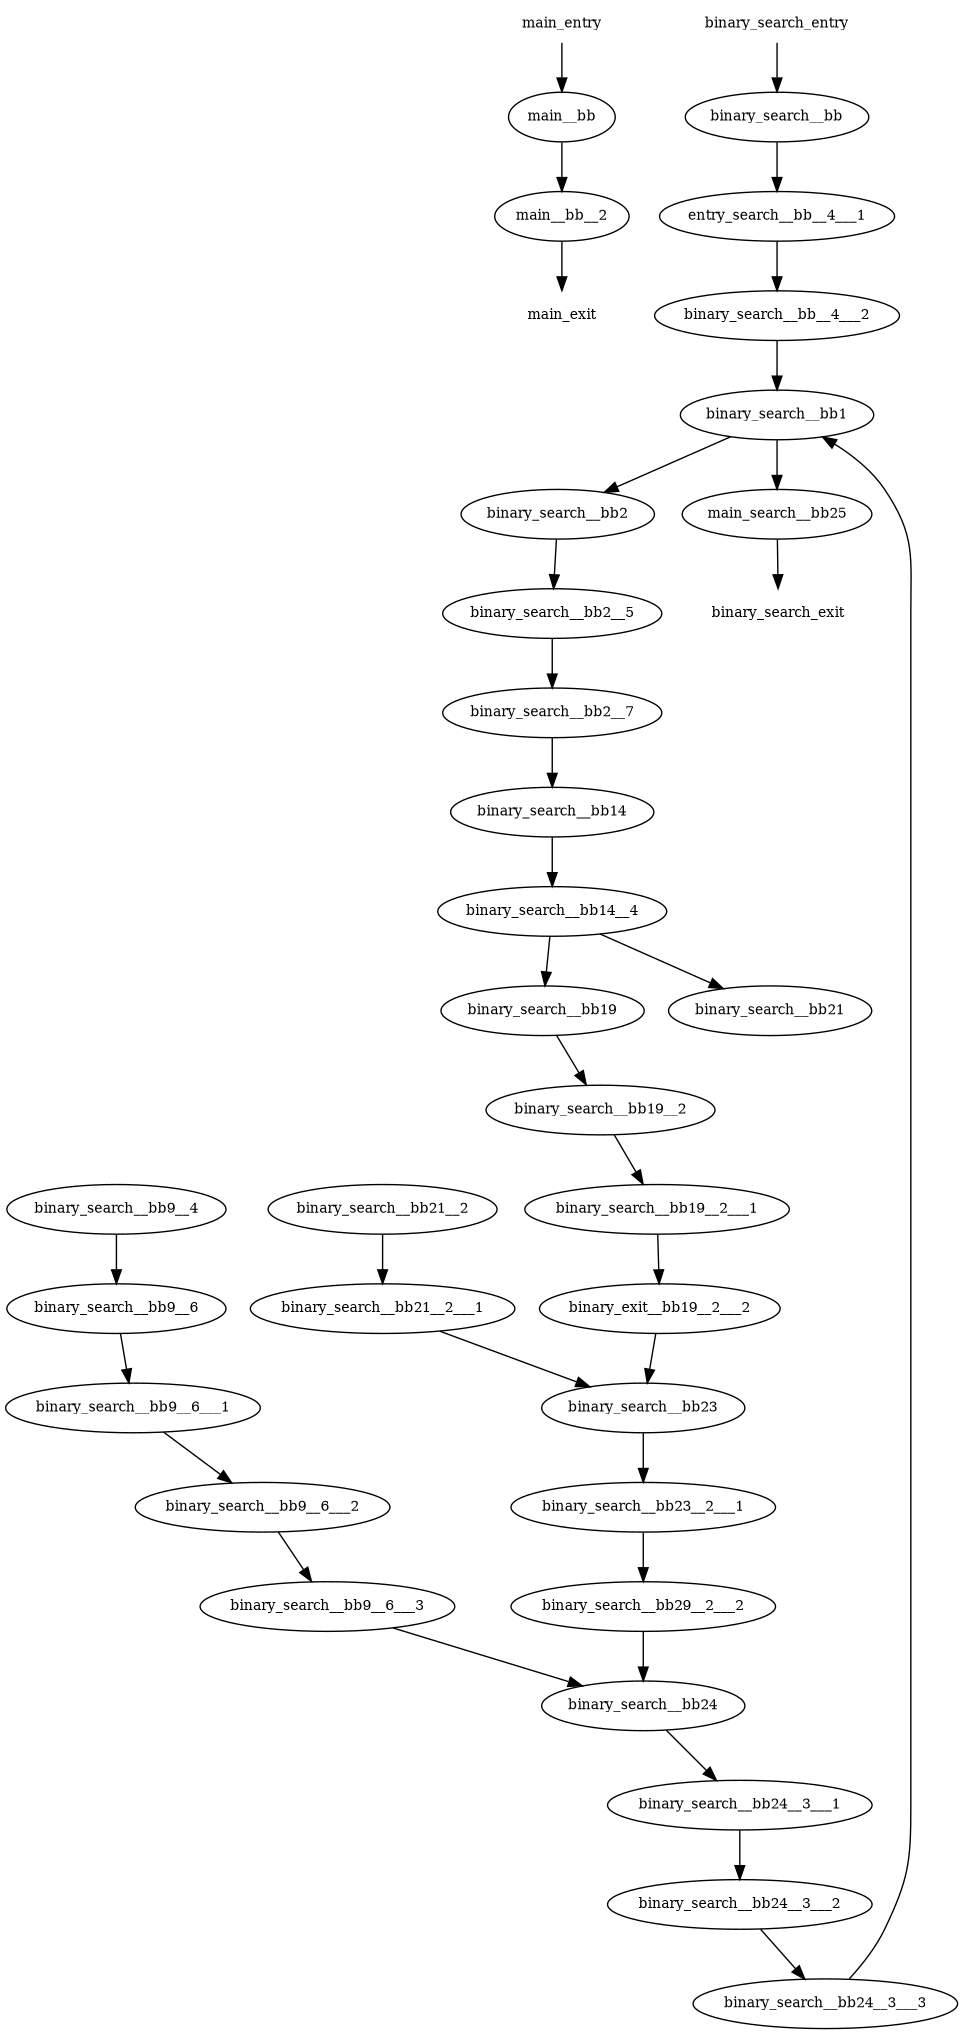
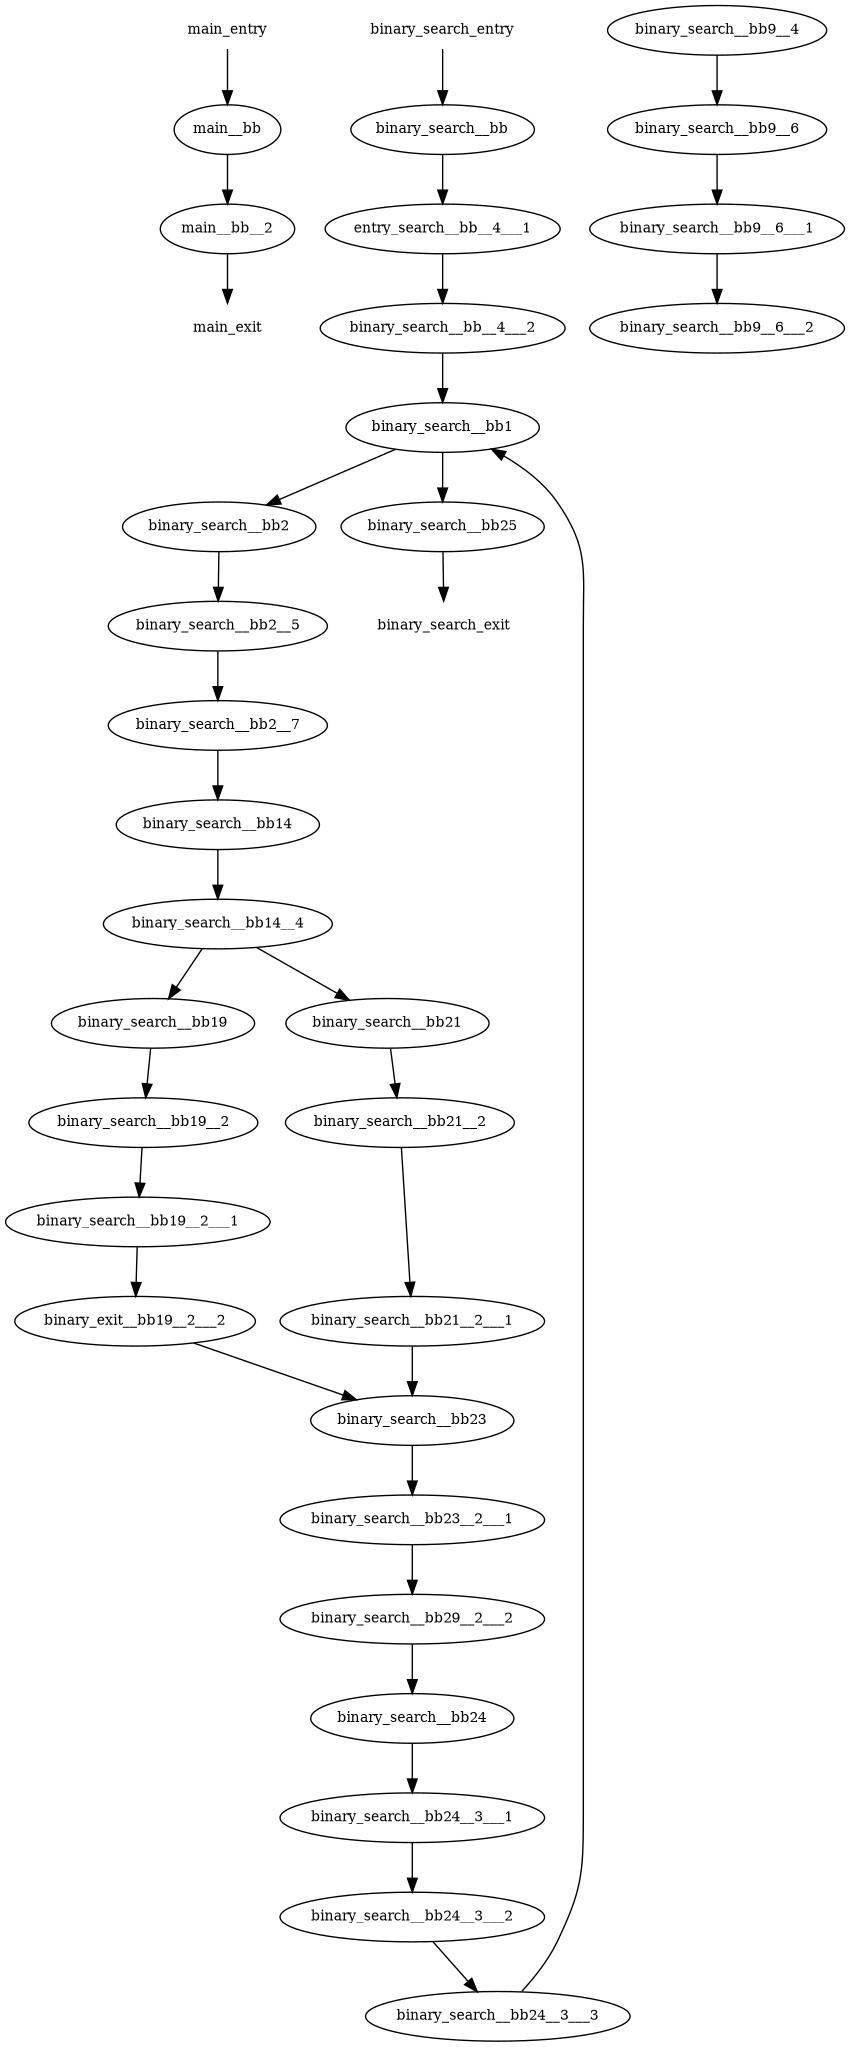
  digraph {
    fontsize=10
    rankdir=TB
    node [fontsize=10]
    n1 [label=main__bb width=0.01]
    n2 [label=main__bb__2 width=0.01]
    main_exit [color=white width=0.01]
    main_entry [color=white height=0.01 width=0.01]
    n5 [label=binary_search__bb width=0.01]
    n6 [label=entry_search__bb__4___1 width=0.01]
    n7 [label=binary_search__bb__4___2 width=0.01]
    n8 [label=binary_search__bb1 width=0.01]
    n9 [label=binary_search__bb2 width=0.01]
-   n10 [label=main_search__bb25 width=0.01]
+   n10 [label=binary_search__bb25 width=0.01]
    n11 [label=binary_search__bb2__5 width=0.01]
    n12 [label=binary_search__bb2__7 width=0.01]
    n13 [label=binary_search__bb14 width=0.01]
    n14 [label=binary_search__bb9__4 width=0.01]
    n15 [label=binary_search__bb9__6 width=0.01]
    n16 [label=binary_search__bb9__6___1 width=0.01]
    n17 [label=binary_search__bb9__6___2 width=0.01]
-   n18 [label=binary_search__bb9__6___3 width=0.01]
    n19 [label=binary_search__bb24 width=0.01]
    n20 [label=binary_search__bb14__4 width=0.01]
    n21 [label=binary_search__bb19 width=0.01]
    n22 [label=binary_search__bb21 width=0.01]
    n23 [label=binary_search__bb19__2 width=0.01]
    n24 [label=binary_search__bb19__2___1 width=0.01]
    n25 [label=binary_exit__bb19__2___2 width=0.01]
    n26 [label=binary_search__bb23 width=0.01]
    n27 [label=binary_search__bb21__2 width=0.01]
    n28 [label=binary_search__bb21__2___1 width=0.01]
    n29 [label=binary_search__bb23__2___1 width=0.01]
    n30 [label=binary_search__bb29__2___2 width=0.01]
    n31 [label=binary_search__bb24__3___1 width=0.01]
    n32 [label=binary_search__bb24__3___2 width=0.01]
    n33 [label=binary_search__bb24__3___3 width=0.01]
    binary_search_exit [color=white width=0.01]
    binary_search_entry [color=white height=0.01 width=0.01]
    subgraph sub_1 {
      n1
      n2
      main_exit
      main_entry
    }
    subgraph sub_2 {
      n5
      n6
      n7
      n8
      n9
      n10
      n11
      n12
      n13
      n14
      n15
      n16
      n17
-     n18
      n19
      n20
      n21
      n22
      n23
      n24
      n25
      n26
      n27
      n28
      n29
      n30
      n31
      n32
      n33
      binary_search_exit
      binary_search_entry
    }
    n1 -> n2
    n2 -> main_exit
    main_entry -> n1
    n5 -> n6
    n6 -> n7
    n7 -> n8
    n8 -> n9
    n8 -> n10
    n9 -> n11
    n10 -> binary_search_exit
    n11 -> n12
    n12 -> n13
    n13 -> n20
    n14 -> n15
    n15 -> n16
    n16 -> n17
-   n17 -> n18
-   n18 -> n19
    n19 -> n31
    n20 -> n21
    n20 -> n22
    n21 -> n23
+   n22 -> n27
    n23 -> n24
    n24 -> n25
    n25 -> n26
    n26 -> n29
    n27 -> n28
    n28 -> n26
    n29 -> n30
    n30 -> n19
    n31 -> n32
    n32 -> n33
    n33 -> n8
    binary_search_entry -> n5
  }
